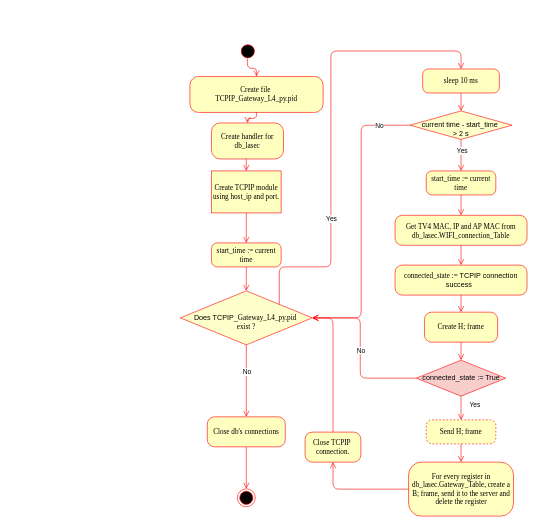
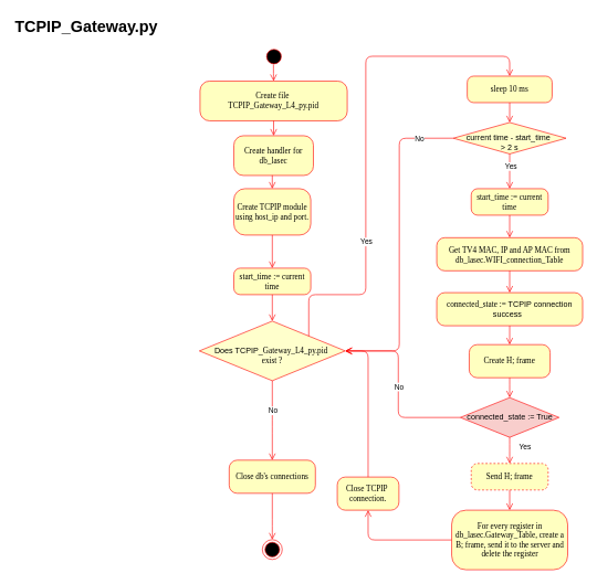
  <mxCell id="0" />
  <mxCell id="1" parent="0" />
  <mxCell id="2" value="" style="ellipse;html=1;shape=startState;fillColor=#000000;strokeColor=#ff0000;rounded=1;shadow=0;comic=0;labelBackgroundColor=none;fontFamily=Verdana;fontSize=12;fontColor=#000000;align=center;direction=south;" parent="1" vertex="1"><mxGeometry x="397.5" y="70" width="30" height="30" as="geometry" /></mxCell>
  <mxCell id="3" value="Create handler for db_lasec" style="rounded=1;whiteSpace=wrap;html=1;arcSize=24;fillColor=#ffffc0;strokeColor=#FF0000;shadow=0;comic=0;labelBackgroundColor=none;fontFamily=Verdana;fontSize=12;fontColor=#000000;align=center;" parent="1" vertex="1"><mxGeometry x="352" y="204.5" width="120" height="60" as="geometry" /></mxCell>
- <mxCell id="4" value="Create file&amp;nbsp;&lt;div&gt;TCPIP_Gateway_L4_py.pid&lt;/div&gt;" style="rounded=1;whiteSpace=wrap;html=1;arcSize=24;fillColor=#ffffc0;strokeColor=#ff0000;shadow=0;comic=0;labelBackgroundColor=none;fontFamily=Verdana;fontSize=12;fontColor=#000000;align=center;" parent="1" vertex="1"><mxGeometry x="316" y="127" width="222" height="60" as="geometry" /></mxCell>
+ <mxCell id="4" value="Create file&amp;nbsp;&lt;div&gt;TCPIP_Gateway_L4_py.pid&lt;/div&gt;" style="rounded=1;whiteSpace=wrap;html=1;arcSize=24;fillColor=#ffffc0;strokeColor=#ff0000;shadow=0;comic=0;labelBackgroundColor=none;fontFamily=Verdana;fontSize=12;fontColor=#000000;align=center;" parent="1" vertex="1"><mxGeometry x="301" y="122" width="222" height="60" as="geometry" /></mxCell>
+ <mxCell id="5" value="&lt;h1 style=&quot;margin-top: 0px;&quot;&gt;TCPIP_Gateway.py&lt;/h1&gt;" style="text;html=1;whiteSpace=wrap;overflow=hidden;rounded=0;" parent="1" vertex="1"><mxGeometry width="320" height="50" as="geometry" x="20" y="20" /></mxCell>
  <mxCell id="6" style="edgeStyle=orthogonalEdgeStyle;html=1;labelBackgroundColor=none;endArrow=open;endSize=8;strokeColor=#ff0000;fontFamily=Verdana;fontSize=12;align=left;exitX=0.902;exitY=0.525;exitDx=0;exitDy=0;entryX=0.5;entryY=0;entryDx=0;entryDy=0;exitPerimeter=0;" parent="1" source="2" target="4" edge="1"><mxGeometry relative="1" as="geometry"><mxPoint x="410.39" y="100" as="sourcePoint" /><mxPoint x="410.39" y="138" as="targetPoint" /></mxGeometry></mxCell>
  <mxCell id="7" style="edgeStyle=orthogonalEdgeStyle;html=1;labelBackgroundColor=none;endArrow=open;endSize=8;strokeColor=#ff0000;fontFamily=Verdana;fontSize=12;align=left;exitX=0.5;exitY=1;exitDx=0;exitDy=0;entryX=0.5;entryY=0;entryDx=0;entryDy=0;" parent="1" source="4" target="3" edge="1"><mxGeometry relative="1" as="geometry"><mxPoint x="477.5" y="227" as="sourcePoint" /><mxPoint x="477.5" y="265" as="targetPoint" /></mxGeometry></mxCell>
- <mxCell id="8" value="Create TCPIP module using host_ip and port." style="whiteSpace=wrap;html=1;arcSize=24;fillColor=#ffffc0;strokeColor=#FF0000;shadow=0;comic=0;labelBackgroundColor=none;fontFamily=Verdana;fontSize=12;fontColor=#000000;align=center;rounded=0;" parent="1" vertex="1"><mxGeometry x="352" y="284.5" width="116" height="70" as="geometry" /></mxCell>
+ <mxCell id="8" value="Create TCPIP module using host_ip and port." style="rounded=1;whiteSpace=wrap;html=1;arcSize=24;fillColor=#ffffc0;strokeColor=#FF0000;shadow=0;comic=0;labelBackgroundColor=none;fontFamily=Verdana;fontSize=12;fontColor=#000000;align=center;" parent="1" vertex="1"><mxGeometry x="352" y="284.5" width="116" height="70" as="geometry" /></mxCell>
  <mxCell id="9" style="edgeStyle=orthogonalEdgeStyle;html=1;labelBackgroundColor=none;endArrow=open;endSize=8;strokeColor=#ff0000;fontFamily=Verdana;fontSize=12;align=left;exitX=0.483;exitY=0.996;exitDx=0;exitDy=0;entryX=0.5;entryY=0;entryDx=0;entryDy=0;exitPerimeter=0;" parent="1" source="3" target="8" edge="1"><mxGeometry relative="1" as="geometry"><mxPoint x="409.86" y="310" as="sourcePoint" /><mxPoint x="409.86" y="350" as="targetPoint" /></mxGeometry></mxCell>
  <mxCell id="10" style="edgeStyle=orthogonalEdgeStyle;html=1;labelBackgroundColor=none;endArrow=open;endSize=8;strokeColor=#ff0000;fontFamily=Verdana;fontSize=12;align=left;exitX=0.5;exitY=1;exitDx=0;exitDy=0;entryX=0.5;entryY=0;entryDx=0;entryDy=0;" parent="1" source="8" target="21" edge="1"><mxGeometry relative="1" as="geometry"><mxPoint x="409" y="420" as="sourcePoint" /><mxPoint x="410" y="384.5" as="targetPoint" /></mxGeometry></mxCell>
  <mxCell id="11" value="&lt;div&gt;&lt;span style=&quot;background-color: transparent; color: light-dark(rgb(0, 0, 0), rgb(255, 255, 255));&quot;&gt;&lt;br&gt;&lt;/span&gt;&lt;/div&gt;&lt;div&gt;&lt;span style=&quot;background-color: transparent; color: light-dark(rgb(0, 0, 0), rgb(255, 255, 255));&quot;&gt;Does TCPIP_&lt;/span&gt;&lt;span style=&quot;font-family: Verdana;&quot;&gt;Gateway&lt;/span&gt;&lt;span style=&quot;background-color: transparent; color: light-dark(rgb(0, 0, 0), rgb(255, 255, 255)); font-family: Verdana;&quot;&gt;_L4_py&lt;/span&gt;&lt;span style=&quot;background-color: transparent; color: light-dark(rgb(0, 0, 0), rgb(255, 255, 255)); font-family: Verdana;&quot;&gt;.pid&lt;/span&gt;&lt;span style=&quot;background-color: transparent; color: light-dark(rgb(0, 0, 0), rgb(255, 255, 255)); font-family: Verdana;&quot;&gt;&amp;nbsp;&lt;/span&gt;&lt;/div&gt;&lt;div&gt;&lt;span style=&quot;font-family: Verdana;&quot;&gt;exist ?&lt;/span&gt;&lt;/div&gt;" style="rhombus;whiteSpace=wrap;html=1;fillColor=#FFFFCC;strokeColor=#FF0000;" parent="1" vertex="1"><mxGeometry x="300" y="484.5" width="220" height="90" as="geometry" /></mxCell>
  <mxCell id="12" value="Close db's connections" style="rounded=1;whiteSpace=wrap;html=1;arcSize=24;fillColor=#ffffc0;strokeColor=#ff0000;shadow=0;comic=0;labelBackgroundColor=none;fontFamily=Verdana;fontSize=12;fontColor=#000000;align=center;" parent="1" vertex="1"><mxGeometry x="345" y="694.5" width="130" height="50" as="geometry" /></mxCell>
  <mxCell id="13" style="edgeStyle=orthogonalEdgeStyle;html=1;labelBackgroundColor=none;endArrow=open;endSize=8;strokeColor=#ff0000;fontFamily=Verdana;fontSize=12;align=left;exitX=0.5;exitY=1;exitDx=0;exitDy=0;entryX=0.5;entryY=0;entryDx=0;entryDy=0;" parent="1" source="11" target="12" edge="1"><mxGeometry relative="1" as="geometry"><mxPoint x="520" y="663.5" as="sourcePoint" /><mxPoint x="520" y="699.5" as="targetPoint" /><Array as="points"><mxPoint x="410" y="644.5" /><mxPoint x="410" y="644.5" /></Array></mxGeometry></mxCell>
  <mxCell id="14" value="No" style="edgeLabel;html=1;align=center;verticalAlign=middle;resizable=0;points=[];" parent="13" vertex="1" connectable="0"><mxGeometry x="-0.187" relative="1" as="geometry"><mxPoint y="-4" as="offset" /></mxGeometry></mxCell>
  <mxCell id="15" style="edgeStyle=orthogonalEdgeStyle;html=1;labelBackgroundColor=none;endArrow=open;endSize=8;strokeColor=#ff0000;fontFamily=Verdana;fontSize=12;align=left;exitX=0.5;exitY=1;exitDx=0;exitDy=0;entryX=0.5;entryY=0;entryDx=0;entryDy=0;" parent="1" source="12" target="16" edge="1"><mxGeometry relative="1" as="geometry"><mxPoint x="412" y="724.5" as="sourcePoint" /><mxPoint x="410" y="734.5" as="targetPoint" /><Array as="points"><mxPoint x="410" y="794.5" /><mxPoint x="410" y="794.5" /></Array></mxGeometry></mxCell>
  <mxCell id="16" value="" style="ellipse;html=1;shape=endState;fillColor=#000000;strokeColor=#ff0000;rounded=1;shadow=0;comic=0;labelBackgroundColor=none;fontFamily=Verdana;fontSize=12;fontColor=#000000;align=center;" parent="1" vertex="1"><mxGeometry x="395" y="814.5" width="30" height="30" as="geometry" /></mxCell>
  <mxCell id="17" value="Send H; frame" style="rounded=1;whiteSpace=wrap;html=1;arcSize=24;fillColor=#ffffc0;strokeColor=#ff0000;shadow=0;comic=0;labelBackgroundColor=none;fontFamily=Verdana;fontSize=12;fontColor=#000000;align=center;dashed=1;" parent="1" vertex="1"><mxGeometry x="710" y="699.5" width="116" height="40" as="geometry" /></mxCell>
  <mxCell id="18" style="edgeStyle=orthogonalEdgeStyle;html=1;labelBackgroundColor=none;endArrow=open;endSize=8;strokeColor=#ff0000;fontFamily=Verdana;fontSize=12;align=left;entryX=0.5;entryY=0;entryDx=0;entryDy=0;exitX=1;exitY=0;exitDx=0;exitDy=0;" parent="1" source="11" target="26" edge="1"><mxGeometry relative="1" as="geometry"><mxPoint x="521" y="591.5" as="sourcePoint" /><mxPoint x="691" y="540.5" as="targetPoint" /><Array as="points"><mxPoint x="465" y="444.5" /><mxPoint x="551" y="444.5" /><mxPoint x="551" y="84.5" /><mxPoint x="768" y="84.5" /></Array></mxGeometry></mxCell>
  <mxCell id="19" value="Yes" style="edgeLabel;html=1;align=center;verticalAlign=middle;resizable=0;points=[];" parent="18" vertex="1" connectable="0"><mxGeometry x="-0.069" y="3" relative="1" as="geometry"><mxPoint x="3" y="123" as="offset" /></mxGeometry></mxCell>
  <mxCell id="20" style="edgeStyle=orthogonalEdgeStyle;html=1;labelBackgroundColor=none;endArrow=open;endSize=8;strokeColor=#ff0000;fontFamily=Verdana;fontSize=12;align=left;exitX=0.5;exitY=1;exitDx=0;exitDy=0;entryX=0.5;entryY=0;entryDx=0;entryDy=0;" parent="1" source="17" target="23" edge="1"><mxGeometry relative="1" as="geometry"><mxPoint x="781.48" y="799" as="sourcePoint" /><mxPoint x="761" y="840.5" as="targetPoint" /></mxGeometry></mxCell>
  <mxCell id="21" value="start_time := current time" style="rounded=1;whiteSpace=wrap;html=1;arcSize=24;fillColor=#ffffc0;strokeColor=#FF0000;shadow=0;comic=0;labelBackgroundColor=none;fontFamily=Verdana;fontSize=12;fontColor=#000000;align=center;" parent="1" vertex="1"><mxGeometry x="352" y="404.5" width="116" height="40" as="geometry" /></mxCell>
  <mxCell id="22" style="edgeStyle=orthogonalEdgeStyle;html=1;labelBackgroundColor=none;endArrow=open;endSize=8;strokeColor=#ff0000;fontFamily=Verdana;fontSize=12;align=left;exitX=0.5;exitY=1;exitDx=0;exitDy=0;entryX=0.5;entryY=0;entryDx=0;entryDy=0;" parent="1" source="21" target="11" edge="1"><mxGeometry relative="1" as="geometry"><mxPoint x="504" y="526.5" as="sourcePoint" /><mxPoint x="504" y="556.5" as="targetPoint" /><Array as="points"><mxPoint x="410" y="484.5" /></Array></mxGeometry></mxCell>
  <mxCell id="23" value="For every register in db_lasec.Gateway_Table, create a B; frame, send it to the server and delete the register" style="rounded=1;whiteSpace=wrap;html=1;arcSize=24;fillColor=#ffffc0;strokeColor=#ff0000;shadow=0;comic=0;labelBackgroundColor=none;fontFamily=Verdana;fontSize=12;fontColor=#000000;align=center;" parent="1" vertex="1"><mxGeometry x="680.5" y="770" width="175" height="90" as="geometry" /></mxCell>
  <mxCell id="24" style="edgeStyle=orthogonalEdgeStyle;html=1;labelBackgroundColor=none;endArrow=open;endSize=8;strokeColor=#ff0000;fontFamily=Verdana;fontSize=12;align=left;exitX=0.5;exitY=1;exitDx=0;exitDy=0;entryX=0.5;entryY=0;entryDx=0;entryDy=0;" parent="1" source="34" target="17" edge="1"><mxGeometry relative="1" as="geometry"><mxPoint x="1162" y="733.5" as="sourcePoint" /><mxPoint x="1202" y="1069" as="targetPoint" /><Array as="points"><mxPoint x="768" y="680.5" /><mxPoint x="768" y="680.5" /></Array></mxGeometry></mxCell>
  <mxCell id="25" value="Yes" style="edgeLabel;html=1;align=center;verticalAlign=middle;resizable=0;points=[];" parent="24" vertex="1" connectable="0"><mxGeometry x="-0.225" y="-1" relative="1" as="geometry"><mxPoint x="23" y="-1" as="offset" /></mxGeometry></mxCell>
  <mxCell id="26" value="sleep 10 ms" style="rounded=1;whiteSpace=wrap;html=1;arcSize=24;fillColor=#ffffc0;strokeColor=#ff0000;shadow=0;comic=0;labelBackgroundColor=none;fontFamily=Verdana;fontSize=12;fontColor=#000000;align=center;" parent="1" vertex="1"><mxGeometry x="704" y="114.5" width="128" height="40" as="geometry" /></mxCell>
  <mxCell id="27" value="&lt;div&gt;&lt;br&gt;&lt;/div&gt;&lt;div&gt;current time - start_time&amp;nbsp;&lt;/div&gt;&lt;div&gt;&amp;gt; 2 s&lt;/div&gt;" style="rhombus;whiteSpace=wrap;html=1;fillColor=#FFFFCC;strokeColor=#FF0000;" parent="1" vertex="1"><mxGeometry x="683" y="184.5" width="170" height="47.5" as="geometry" /></mxCell>
  <mxCell id="28" style="edgeStyle=orthogonalEdgeStyle;html=1;labelBackgroundColor=none;endArrow=open;endSize=8;strokeColor=#ff0000;fontFamily=Verdana;fontSize=12;align=left;exitX=0.5;exitY=1;exitDx=0;exitDy=0;entryX=0.5;entryY=0;entryDx=0;entryDy=0;" parent="1" source="26" target="27" edge="1"><mxGeometry relative="1" as="geometry"><mxPoint x="861" y="224.5" as="sourcePoint" /><mxPoint x="768" y="184.5" as="targetPoint" /></mxGeometry></mxCell>
  <mxCell id="29" value="Get TV4 MAC, IP and AP MAC from db_lasec.WIFI_connection_Table" style="rounded=1;whiteSpace=wrap;html=1;arcSize=24;fillColor=#ffffc0;strokeColor=#ff0000;shadow=0;comic=0;labelBackgroundColor=none;fontFamily=Verdana;fontSize=12;fontColor=#000000;align=center;" parent="1" vertex="1"><mxGeometry x="658" y="358.5" width="220" height="50" as="geometry" /></mxCell>
  <mxCell id="30" style="edgeStyle=orthogonalEdgeStyle;html=1;labelBackgroundColor=none;endArrow=open;endSize=8;strokeColor=#ff0000;fontFamily=Verdana;fontSize=12;align=left;exitX=0.5;exitY=1;exitDx=0;exitDy=0;entryX=0.5;entryY=0;entryDx=0;entryDy=0;" parent="1" source="27" target="37" edge="1"><mxGeometry relative="1" as="geometry"><mxPoint x="811" y="184.5" as="sourcePoint" /><mxPoint x="811" y="214.5" as="targetPoint" /></mxGeometry></mxCell>
  <mxCell id="31" value="Yes" style="edgeLabel;html=1;align=center;verticalAlign=middle;resizable=0;points=[];" parent="30" vertex="1" connectable="0"><mxGeometry x="-0.3" y="1" relative="1" as="geometry"><mxPoint as="offset" /></mxGeometry></mxCell>
  <mxCell id="32" style="edgeStyle=orthogonalEdgeStyle;html=1;labelBackgroundColor=none;endArrow=open;endSize=8;strokeColor=#ff0000;fontFamily=Verdana;fontSize=12;align=left;exitX=0;exitY=0.5;exitDx=0;exitDy=0;entryX=1;entryY=0.5;entryDx=0;entryDy=0;" parent="1" source="27" target="11" edge="1"><mxGeometry relative="1" as="geometry"><mxPoint x="611" y="324.5" as="sourcePoint" /><mxPoint x="611" y="354.5" as="targetPoint" /></mxGeometry></mxCell>
  <mxCell id="33" value="No" style="edgeLabel;html=1;align=center;verticalAlign=middle;resizable=0;points=[];" parent="32" vertex="1" connectable="0"><mxGeometry x="-0.785" y="1" relative="1" as="geometry"><mxPoint as="offset" /></mxGeometry></mxCell>
  <mxCell id="34" value="&lt;div&gt;connected_state := True&lt;/div&gt;" style="rhombus;whiteSpace=wrap;html=1;fillColor=#f8cecc;strokeColor=#FF0000;" parent="1" vertex="1"><mxGeometry x="693.5" y="600" width="149" height="60" as="geometry" /></mxCell>
  <mxCell id="35" value="Close TCPIP&amp;nbsp;&lt;div&gt;connection.&lt;/div&gt;" style="rounded=1;whiteSpace=wrap;html=1;arcSize=24;fillColor=#ffffc0;strokeColor=#ff0000;shadow=0;comic=0;labelBackgroundColor=none;fontFamily=Verdana;fontSize=12;fontColor=#000000;align=center;" parent="1" vertex="1"><mxGeometry x="508" y="720" width="93" height="50" as="geometry" /></mxCell>
  <mxCell id="36" style="edgeStyle=orthogonalEdgeStyle;html=1;labelBackgroundColor=none;endArrow=open;endSize=8;strokeColor=#ff0000;fontFamily=Verdana;fontSize=12;align=left;entryX=1;entryY=0.5;entryDx=0;entryDy=0;exitX=0.5;exitY=0;exitDx=0;exitDy=0;" parent="1" source="35" target="11" edge="1"><mxGeometry relative="1" as="geometry"><mxPoint x="688" y="584.5" as="sourcePoint" /><mxPoint x="651" y="779.5" as="targetPoint" /><Array as="points"><mxPoint x="555" y="529.5" /></Array></mxGeometry></mxCell>
  <mxCell id="37" value="start_time := current time" style="rounded=1;whiteSpace=wrap;html=1;arcSize=24;fillColor=#ffffc0;strokeColor=#FF0000;shadow=0;comic=0;labelBackgroundColor=none;fontFamily=Verdana;fontSize=12;fontColor=#000000;align=center;" parent="1" vertex="1"><mxGeometry x="710" y="284.5" width="116" height="40" as="geometry" /></mxCell>
  <mxCell id="38" style="edgeStyle=orthogonalEdgeStyle;html=1;labelBackgroundColor=none;endArrow=open;endSize=8;strokeColor=#ff0000;fontFamily=Verdana;fontSize=12;align=left;entryX=0.5;entryY=0;entryDx=0;entryDy=0;exitX=0.5;exitY=1;exitDx=0;exitDy=0;" parent="1" source="37" target="29" edge="1"><mxGeometry relative="1" as="geometry"><mxPoint x="891" y="284.5" as="sourcePoint" /><mxPoint x="891" y="314.5" as="targetPoint" /></mxGeometry></mxCell>
  <mxCell id="39" value="connected_state :=&amp;nbsp;&lt;span style=&quot;font-family: Helvetica;&quot;&gt;TCPIP connection success&amp;nbsp;&lt;/span&gt;&amp;nbsp;" style="rounded=1;whiteSpace=wrap;html=1;arcSize=24;fillColor=#ffffc0;strokeColor=#ff0000;shadow=0;comic=0;labelBackgroundColor=none;fontFamily=Verdana;fontSize=12;fontColor=#000000;align=center;" vertex="1" parent="1"><mxGeometry x="658" y="441.5" width="220" height="50" as="geometry" /></mxCell>
  <mxCell id="40" style="edgeStyle=orthogonalEdgeStyle;html=1;labelBackgroundColor=none;endArrow=open;endSize=8;strokeColor=#ff0000;fontFamily=Verdana;fontSize=12;align=left;exitX=0.5;exitY=1;exitDx=0;exitDy=0;" edge="1" parent="1" source="29" target="39"><mxGeometry relative="1" as="geometry"><mxPoint x="950" y="310" as="sourcePoint" /><mxPoint x="950" y="344" as="targetPoint" /></mxGeometry></mxCell>
  <mxCell id="41" value="Create H; frame" style="rounded=1;whiteSpace=wrap;html=1;arcSize=24;fillColor=#ffffc0;strokeColor=#ff0000;shadow=0;comic=0;labelBackgroundColor=none;fontFamily=Verdana;fontSize=12;fontColor=#000000;align=center;" vertex="1" parent="1"><mxGeometry x="707" y="520" width="122" height="50" as="geometry" /></mxCell>
  <mxCell id="42" style="edgeStyle=orthogonalEdgeStyle;html=1;labelBackgroundColor=none;endArrow=open;endSize=8;strokeColor=#ff0000;fontFamily=Verdana;fontSize=12;align=left;exitX=0.5;exitY=1;exitDx=0;exitDy=0;entryX=0.5;entryY=0;entryDx=0;entryDy=0;" edge="1" parent="1" source="39" target="41"><mxGeometry relative="1" as="geometry"><mxPoint x="850" y="420" as="sourcePoint" /><mxPoint x="850" y="456" as="targetPoint" /></mxGeometry></mxCell>
  <mxCell id="43" style="edgeStyle=orthogonalEdgeStyle;html=1;labelBackgroundColor=none;endArrow=open;endSize=8;strokeColor=#ff0000;fontFamily=Verdana;fontSize=12;align=left;exitX=0.5;exitY=1;exitDx=0;exitDy=0;entryX=0.5;entryY=0;entryDx=0;entryDy=0;" edge="1" parent="1" source="41" target="34"><mxGeometry relative="1" as="geometry"><mxPoint x="880" y="510" as="sourcePoint" /><mxPoint x="880" y="539" as="targetPoint" /><Array as="points"><mxPoint x="768" y="590" /></Array></mxGeometry></mxCell>
  <mxCell id="44" style="edgeStyle=orthogonalEdgeStyle;html=1;labelBackgroundColor=none;endArrow=open;endSize=8;strokeColor=#ff0000;fontFamily=Verdana;fontSize=12;align=left;exitX=0;exitY=0.5;exitDx=0;exitDy=0;entryX=1;entryY=0.5;entryDx=0;entryDy=0;" edge="1" parent="1" source="34" target="11"><mxGeometry relative="1" as="geometry"><mxPoint x="870" y="580" as="sourcePoint" /><mxPoint x="870" y="610" as="targetPoint" /><Array as="points"><mxPoint x="600" y="630" /><mxPoint x="600" y="530" /></Array></mxGeometry></mxCell>
  <mxCell id="45" value="No" style="edgeLabel;html=1;align=center;verticalAlign=middle;resizable=0;points=[];" vertex="1" connectable="0" parent="44"><mxGeometry x="0.024" relative="1" as="geometry"><mxPoint as="offset" /></mxGeometry></mxCell>
  <mxCell id="46" style="edgeStyle=orthogonalEdgeStyle;html=1;labelBackgroundColor=none;endArrow=open;endSize=8;strokeColor=#ff0000;fontFamily=Verdana;fontSize=12;align=left;exitX=0;exitY=0.5;exitDx=0;exitDy=0;entryX=0.5;entryY=1;entryDx=0;entryDy=0;" edge="1" parent="1" source="23" target="35"><mxGeometry relative="1" as="geometry"><mxPoint x="1054" y="760" as="sourcePoint" /><mxPoint x="880" y="660" as="targetPoint" /><Array as="points"><mxPoint x="555" y="815" /></Array></mxGeometry></mxCell>
